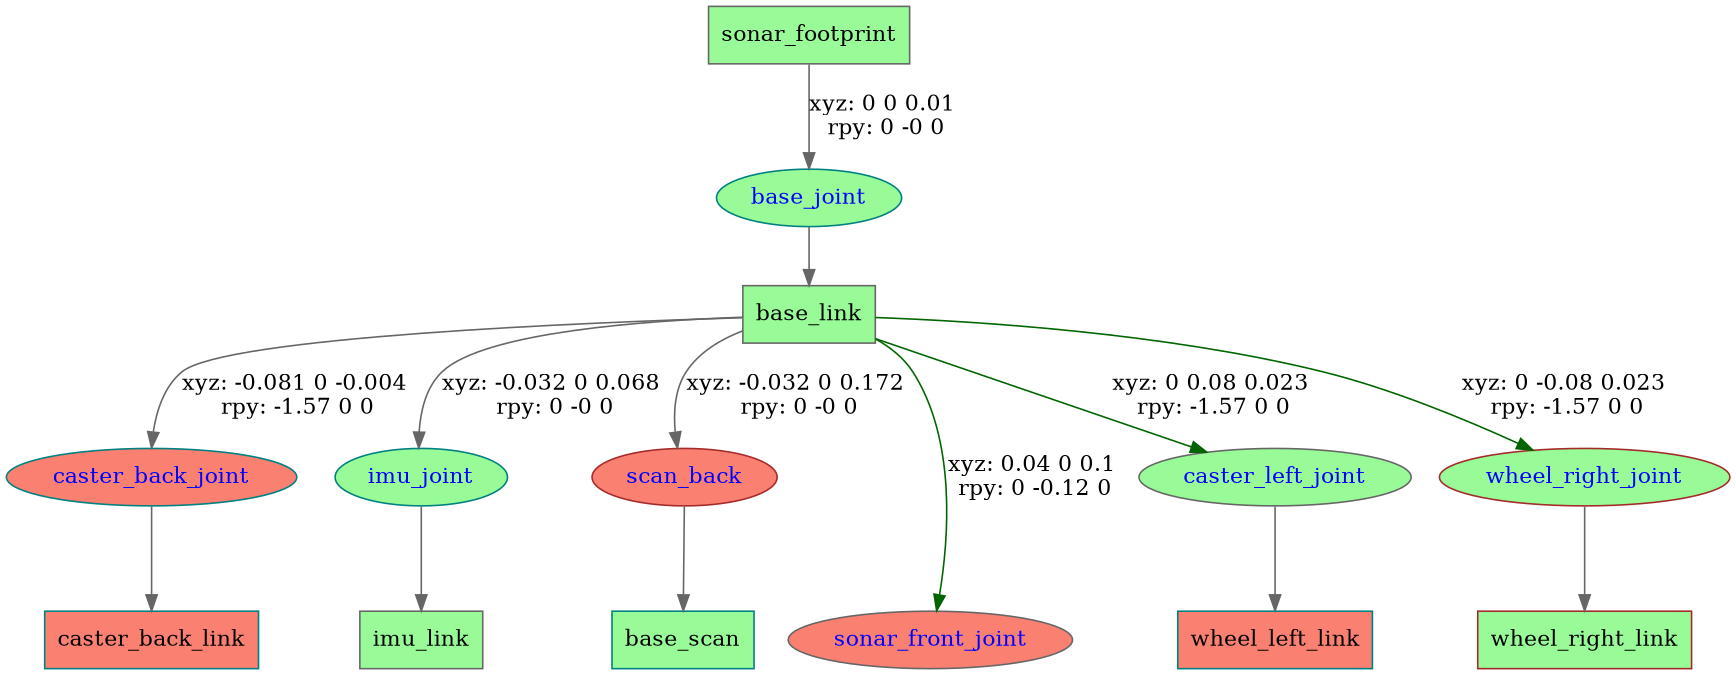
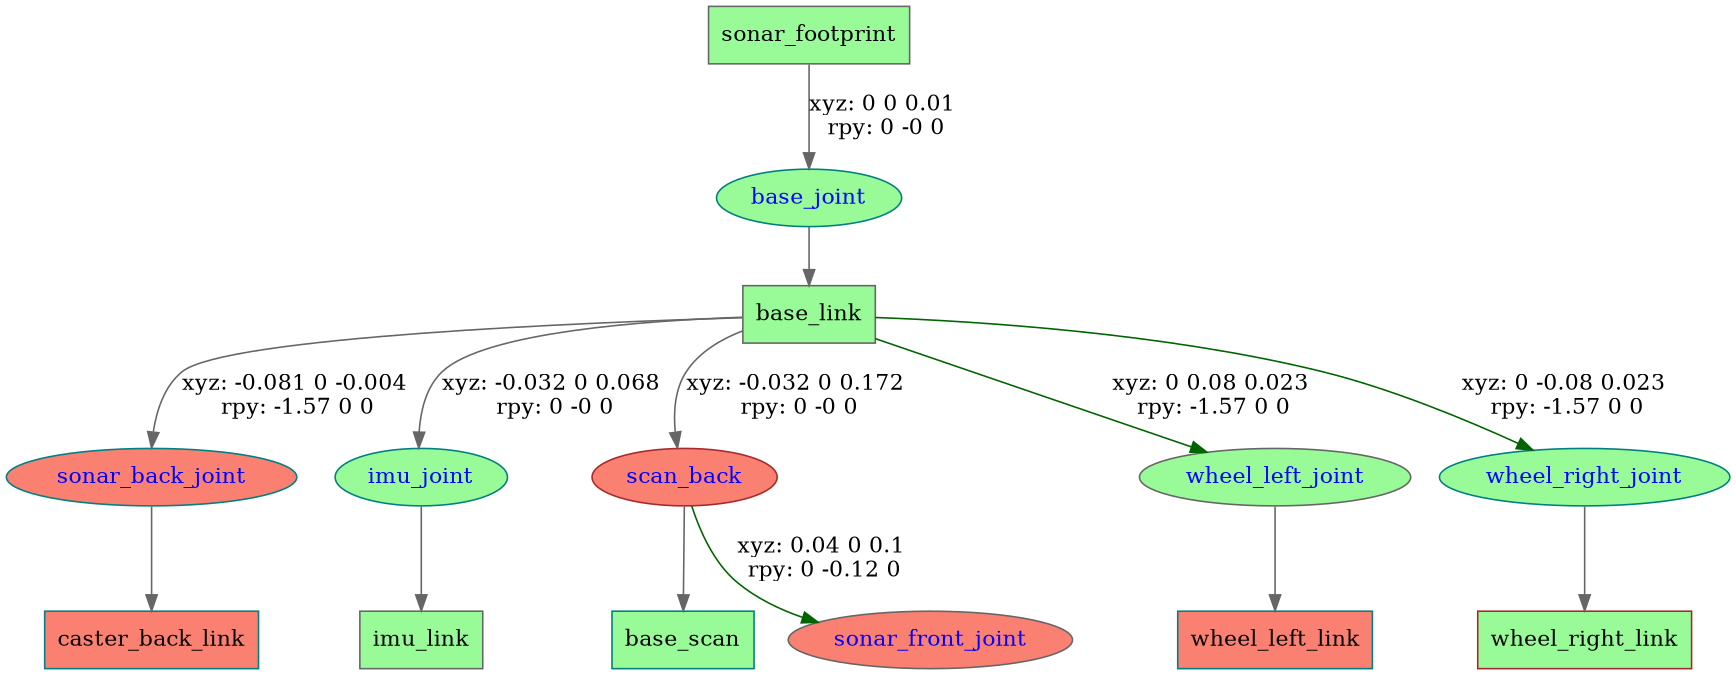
  digraph {
    node [color=teal fillcolor=palegreen shape=box style=filled]
    edge [color=gray40]
    n1 [color=gray40 label=sonar_footprint]
    base_joint [fontcolor=blue shape=ellipse]
    n3 [color=gray40 label=base_link]
-   caster_back_joint [fillcolor=salmon fontcolor=blue shape=ellipse]
+   caster_back_joint [fillcolor=salmon fontcolor=blue shape=ellipse label=sonar_back_joint]
    imu_joint [fontcolor=blue shape=ellipse]
    n6 [color=brown fillcolor=salmon fontcolor=blue label=scan_back shape=ellipse]
    sonar_front_joint [color=gray40 fillcolor=salmon fontcolor=blue shape=ellipse]
-   wheel_left_joint [color=gray40 fontcolor=blue shape=ellipse label=caster_left_joint]
-   wheel_right_joint [color=brown fontcolor=blue shape=ellipse]
+   wheel_left_joint [color=gray40 fontcolor=blue shape=ellipse]
+   wheel_right_joint [fontcolor=blue shape=ellipse]
    n10 [fillcolor=salmon label=caster_back_link]
    n11 [color=gray40 label=imu_link]
    n12 [label=base_scan]
    n13 [fillcolor=salmon label=wheel_left_link]
    n14 [color=brown label=wheel_right_link]
    n1 -> base_joint [label="xyz: 0 0 0.01 \nrpy: 0 -0 0"]
    base_joint -> n3
    n3 -> caster_back_joint [label="xyz: -0.081 0 -0.004 \nrpy: -1.57 0 0"]
    n3 -> imu_joint [label="xyz: -0.032 0 0.068 \nrpy: 0 -0 0"]
    n3 -> n6 [label="xyz: -0.032 0 0.172 \nrpy: 0 -0 0"]
-   n3 -> sonar_front_joint [color=darkgreen label="xyz: 0.04 0 0.1 \nrpy: 0 -0.12 0"]
+   n6 -> sonar_front_joint [color=darkgreen label="xyz: 0.04 0 0.1 \nrpy: 0 -0.12 0"]
    n3 -> wheel_left_joint [color=darkgreen label="xyz: 0 0.08 0.023 \nrpy: -1.57 0 0"]
    n3 -> wheel_right_joint [color=darkgreen label="xyz: 0 -0.08 0.023 \nrpy: -1.57 0 0"]
    caster_back_joint -> n10
    imu_joint -> n11
    n6 -> n12
    wheel_left_joint -> n13
    wheel_right_joint -> n14
  }
